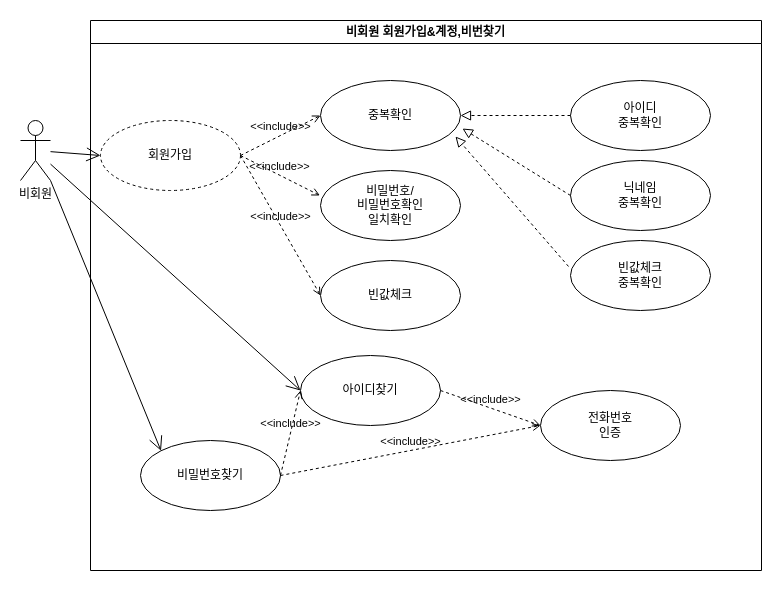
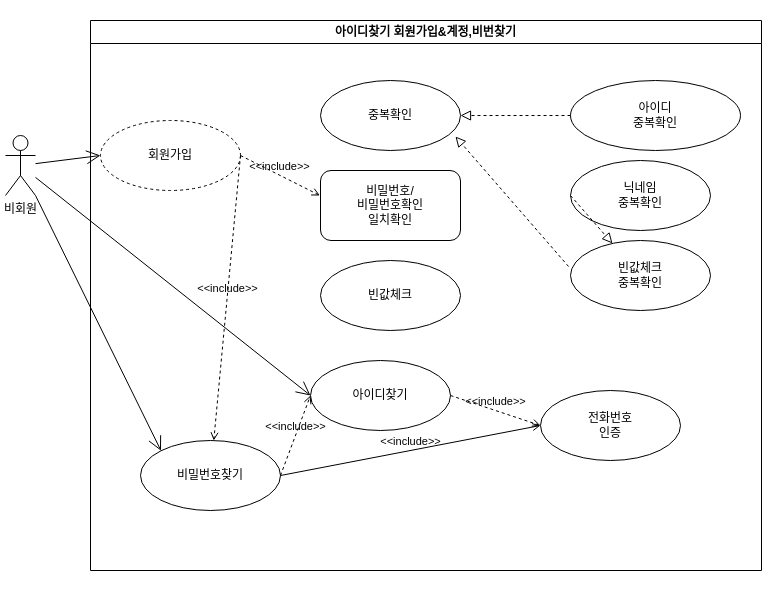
  <mxCell id="0" />
  <mxCell id="1" parent="0" />
- <mxCell id="2" value="비회원" style="shape=umlActor;verticalLabelPosition=bottom;verticalAlign=top;html=1;outlineConnect=0;" vertex="1" parent="1"><mxGeometry x="20" y="120" width="30" height="60" as="geometry" /></mxCell>
- <mxCell id="3" value="비회원 회원가입&amp;amp;계정,비번찾기" style="swimlane;whiteSpace=wrap;html=1;" vertex="1" parent="1"><mxGeometry x="90" y="20" width="671" height="550" as="geometry" /></mxCell>
+ <mxCell id="2" value="비회원" style="shape=umlActor;verticalLabelPosition=bottom;verticalAlign=top;html=1;outlineConnect=0;" vertex="1" parent="1"><mxGeometry x="5" y="135" width="30" height="60" as="geometry" /></mxCell>
+ <mxCell id="3" value="아이디찾기 회원가입&amp;amp;계정,비번찾기" style="swimlane;whiteSpace=wrap;html=1;" vertex="1" parent="1"><mxGeometry x="90" y="20" width="671" height="550" as="geometry" /></mxCell>
  <mxCell id="4" value="회원가입" style="ellipse;whiteSpace=wrap;html=1;dashed=1;" vertex="1" parent="3"><mxGeometry x="10" y="100" width="140" height="70" as="geometry" /></mxCell>
- <mxCell id="5" value="아이디&lt;br&gt;중복확인" style="ellipse;whiteSpace=wrap;html=1;" vertex="1" parent="3"><mxGeometry x="480" y="60" width="140" height="70" as="geometry" /></mxCell>
+ <mxCell id="5" value="아이디&lt;br&gt;중복확인" style="ellipse;whiteSpace=wrap;html=1;" vertex="1" parent="3"><mxGeometry x="480" y="60" width="170" height="70" as="geometry" /></mxCell>
  <mxCell id="6" value="닉네임&lt;br&gt;중복확인" style="ellipse;whiteSpace=wrap;html=1;" vertex="1" parent="3"><mxGeometry x="480" y="140" width="140" height="70" as="geometry" /></mxCell>
- <mxCell id="7" value="비밀번호/&lt;br&gt;비밀번호확인&lt;br&gt;일치확인" style="ellipse;whiteSpace=wrap;html=1;" vertex="1" parent="3"><mxGeometry x="230" y="150" width="140" height="70" as="geometry" /></mxCell>
+ <mxCell id="7" value="비밀번호/&lt;br&gt;비밀번호확인&lt;br&gt;일치확인" style="whiteSpace=wrap;html=1;rounded=1;" vertex="1" parent="3"><mxGeometry x="230" y="150" width="140" height="70" as="geometry" /></mxCell>
  <mxCell id="8" value="빈값체크" style="ellipse;whiteSpace=wrap;html=1;" vertex="1" parent="3"><mxGeometry x="230" y="240" width="140" height="70" as="geometry" /></mxCell>
  <mxCell id="9" value="중복확인" style="ellipse;whiteSpace=wrap;html=1;" vertex="1" parent="3"><mxGeometry x="230" y="60" width="140" height="70" as="geometry" /></mxCell>
  <mxCell id="10" value="빈값체크&lt;br&gt;중복확인" style="ellipse;whiteSpace=wrap;html=1;" vertex="1" parent="3"><mxGeometry x="480" y="220" width="140" height="70" as="geometry" /></mxCell>
- <mxCell id="11" value="&amp;lt;&amp;lt;include&amp;gt;&amp;gt;" style="html=1;verticalAlign=bottom;labelBackgroundColor=none;endArrow=open;endFill=0;dashed=1;rounded=0;exitX=1;exitY=0.5;exitDx=0;exitDy=0;entryX=0;entryY=0.5;entryDx=0;entryDy=0;" edge="1" parent="3" source="4" target="9"><mxGeometry width="160" relative="1" as="geometry"><mxPoint x="340" y="145" as="sourcePoint" /><mxPoint x="670" y="370" as="targetPoint" /></mxGeometry></mxCell>
  <mxCell id="12" value="&amp;lt;&amp;lt;include&amp;gt;&amp;gt;" style="html=1;verticalAlign=bottom;labelBackgroundColor=none;endArrow=open;endFill=0;dashed=1;rounded=0;exitX=1;exitY=0.5;exitDx=0;exitDy=0;entryX=-0.004;entryY=0.357;entryDx=0;entryDy=0;entryPerimeter=0;" edge="1" parent="3" source="4" target="7"><mxGeometry width="160" relative="1" as="geometry"><mxPoint x="160" y="145" as="sourcePoint" /><mxPoint x="236" y="205" as="targetPoint" /></mxGeometry></mxCell>
  <mxCell id="13" value="" style="endArrow=block;startArrow=none;endFill=0;startFill=0;endSize=8;html=1;verticalAlign=bottom;dashed=1;labelBackgroundColor=none;rounded=0;exitX=0;exitY=0.5;exitDx=0;exitDy=0;entryX=1;entryY=0.5;entryDx=0;entryDy=0;" edge="1" parent="3" source="5" target="9"><mxGeometry width="160" relative="1" as="geometry"><mxPoint x="360" y="340" as="sourcePoint" /><mxPoint x="520" y="340" as="targetPoint" /></mxGeometry></mxCell>
- <mxCell id="14" value="" style="endArrow=block;startArrow=none;endFill=0;startFill=0;endSize=8;html=1;verticalAlign=bottom;dashed=1;labelBackgroundColor=none;rounded=0;exitX=0;exitY=0.5;exitDx=0;exitDy=0;entryX=1.014;entryY=0.686;entryDx=0;entryDy=0;entryPerimeter=0;" edge="1" parent="3" source="6" target="9"><mxGeometry width="160" relative="1" as="geometry"><mxPoint x="490" y="105" as="sourcePoint" /><mxPoint x="380" y="105" as="targetPoint" /></mxGeometry></mxCell>
+ <mxCell id="14" value="" style="endArrow=block;startArrow=none;endFill=0;startFill=0;endSize=8;html=1;verticalAlign=bottom;dashed=1;labelBackgroundColor=none;rounded=0;exitX=0;exitY=0.5;exitDx=0;exitDy=0;" edge="1" parent="3" source="6" target="10"><mxGeometry width="160" relative="1" as="geometry"><mxPoint x="490" y="105" as="sourcePoint" /><mxPoint x="380" y="105" as="targetPoint" /></mxGeometry></mxCell>
  <mxCell id="15" value="" style="endArrow=block;startArrow=none;endFill=0;startFill=0;endSize=8;html=1;verticalAlign=bottom;dashed=1;labelBackgroundColor=none;rounded=0;exitX=-0.014;exitY=0.371;exitDx=0;exitDy=0;entryX=0.964;entryY=0.8;entryDx=0;entryDy=0;entryPerimeter=0;exitPerimeter=0;" edge="1" parent="3" source="10" target="9"><mxGeometry width="160" relative="1" as="geometry"><mxPoint x="490" y="185" as="sourcePoint" /><mxPoint x="382" y="118" as="targetPoint" /></mxGeometry></mxCell>
- <mxCell id="16" value="&amp;lt;&amp;lt;include&amp;gt;&amp;gt;" style="html=1;verticalAlign=bottom;labelBackgroundColor=none;endArrow=open;endFill=0;dashed=1;rounded=0;exitX=1;exitY=0.5;exitDx=0;exitDy=0;entryX=0;entryY=0.5;entryDx=0;entryDy=0;" edge="1" parent="3" source="4" target="8"><mxGeometry width="160" relative="1" as="geometry"><mxPoint x="160" y="145" as="sourcePoint" /><mxPoint x="239" y="195" as="targetPoint" /></mxGeometry></mxCell>
+ <mxCell id="16" value="&amp;lt;&amp;lt;include&amp;gt;&amp;gt;" style="html=1;verticalAlign=bottom;labelBackgroundColor=none;endArrow=open;endFill=0;dashed=1;rounded=0;exitX=1;exitY=0.5;exitDx=0;exitDy=0;" edge="1" parent="3" source="4" target="17"><mxGeometry width="160" relative="1" as="geometry"><mxPoint x="160" y="145" as="sourcePoint" /><mxPoint x="239" y="195" as="targetPoint" /></mxGeometry></mxCell>
  <mxCell id="17" value="비밀번호찾기" style="ellipse;whiteSpace=wrap;html=1;" vertex="1" parent="3"><mxGeometry x="50" y="420" width="140" height="70" as="geometry" /></mxCell>
- <mxCell id="18" value="아이디찾기" style="ellipse;whiteSpace=wrap;html=1;" vertex="1" parent="3"><mxGeometry x="210" y="335" width="140" height="70" as="geometry" /></mxCell>
+ <mxCell id="18" value="아이디찾기" style="ellipse;whiteSpace=wrap;html=1;" vertex="1" parent="3"><mxGeometry x="220" y="340" width="140" height="70" as="geometry" /></mxCell>
  <mxCell id="19" value="&amp;lt;&amp;lt;include&amp;gt;&amp;gt;" style="html=1;verticalAlign=bottom;labelBackgroundColor=none;endArrow=open;endFill=0;dashed=1;rounded=0;exitX=1;exitY=0.5;exitDx=0;exitDy=0;entryX=0;entryY=0.5;entryDx=0;entryDy=0;" edge="1" parent="3" source="17" target="18"><mxGeometry width="160" relative="1" as="geometry"><mxPoint x="160" y="145" as="sourcePoint" /><mxPoint x="240" y="105" as="targetPoint" /></mxGeometry></mxCell>
  <mxCell id="20" value="전화번호&lt;br&gt;인증" style="ellipse;whiteSpace=wrap;html=1;" vertex="1" parent="3"><mxGeometry x="450" y="370" width="140" height="70" as="geometry" /></mxCell>
  <mxCell id="21" value="&amp;lt;&amp;lt;include&amp;gt;&amp;gt;" style="html=1;verticalAlign=bottom;labelBackgroundColor=none;endArrow=open;endFill=0;dashed=1;rounded=0;exitX=1;exitY=0.5;exitDx=0;exitDy=0;entryX=0;entryY=0.5;entryDx=0;entryDy=0;" edge="1" parent="3" source="18" target="20"><mxGeometry width="160" relative="1" as="geometry"><mxPoint x="180" y="385" as="sourcePoint" /><mxPoint x="320" y="480" as="targetPoint" /></mxGeometry></mxCell>
- <mxCell id="22" value="&amp;lt;&amp;lt;include&amp;gt;&amp;gt;" style="html=1;verticalAlign=bottom;labelBackgroundColor=none;endArrow=open;endFill=0;dashed=1;rounded=0;exitX=1;exitY=0.5;exitDx=0;exitDy=0;entryX=0;entryY=0.5;entryDx=0;entryDy=0;" edge="1" parent="3" source="17" target="20"><mxGeometry width="160" relative="1" as="geometry"><mxPoint x="234" y="464.5" as="sourcePoint" /><mxPoint x="394" y="464.5" as="targetPoint" /></mxGeometry></mxCell>
+ <mxCell id="22" value="&amp;lt;&amp;lt;include&amp;gt;&amp;gt;" style="html=1;verticalAlign=bottom;labelBackgroundColor=none;endArrow=open;endFill=0;dashed=0;rounded=0;exitX=1;exitY=0.5;exitDx=0;exitDy=0;entryX=0;entryY=0.5;entryDx=0;entryDy=0;" edge="1" parent="3" source="17" target="20"><mxGeometry width="160" relative="1" as="geometry"><mxPoint x="234" y="464.5" as="sourcePoint" /><mxPoint x="394" y="464.5" as="targetPoint" /></mxGeometry></mxCell>
  <mxCell id="23" value="" style="endArrow=open;endFill=1;endSize=12;html=1;rounded=0;entryX=0;entryY=0.5;entryDx=0;entryDy=0;" edge="1" parent="1" source="2" target="4"><mxGeometry width="160" relative="1" as="geometry"><mxPoint x="450" y="360" as="sourcePoint" /><mxPoint x="610" y="360" as="targetPoint" /></mxGeometry></mxCell>
  <mxCell id="24" value="" style="endArrow=open;endFill=1;endSize=12;html=1;rounded=0;entryX=0;entryY=0;entryDx=0;entryDy=0;exitX=1;exitY=1;exitDx=0;exitDy=0;exitPerimeter=0;" edge="1" parent="1" source="2" target="17"><mxGeometry width="160" relative="1" as="geometry"><mxPoint x="60" y="161" as="sourcePoint" /><mxPoint x="110" y="165" as="targetPoint" /></mxGeometry></mxCell>
  <mxCell id="25" value="" style="endArrow=open;endFill=1;endSize=12;html=1;rounded=0;entryX=0;entryY=0.5;entryDx=0;entryDy=0;" edge="1" parent="1" source="2" target="18"><mxGeometry width="160" relative="1" as="geometry"><mxPoint x="60" y="190" as="sourcePoint" /><mxPoint x="171" y="500" as="targetPoint" /></mxGeometry></mxCell>
